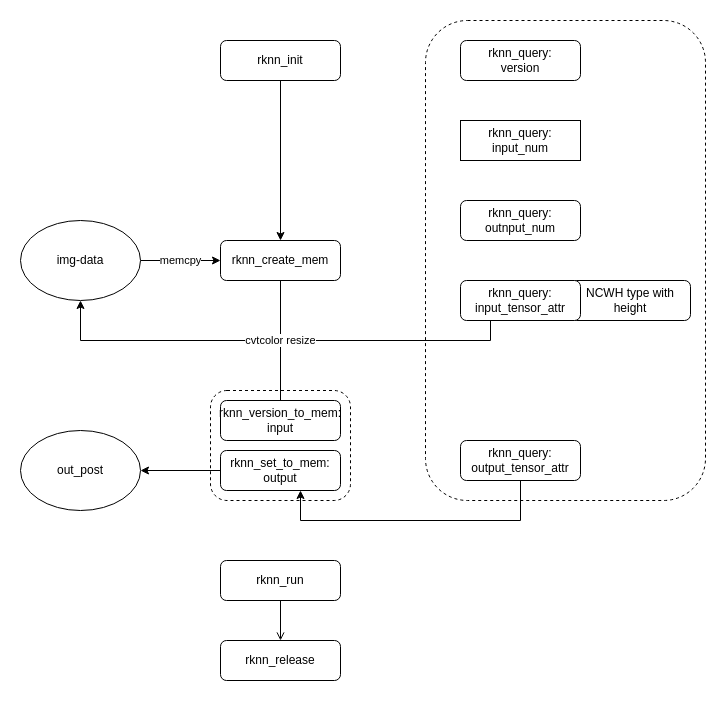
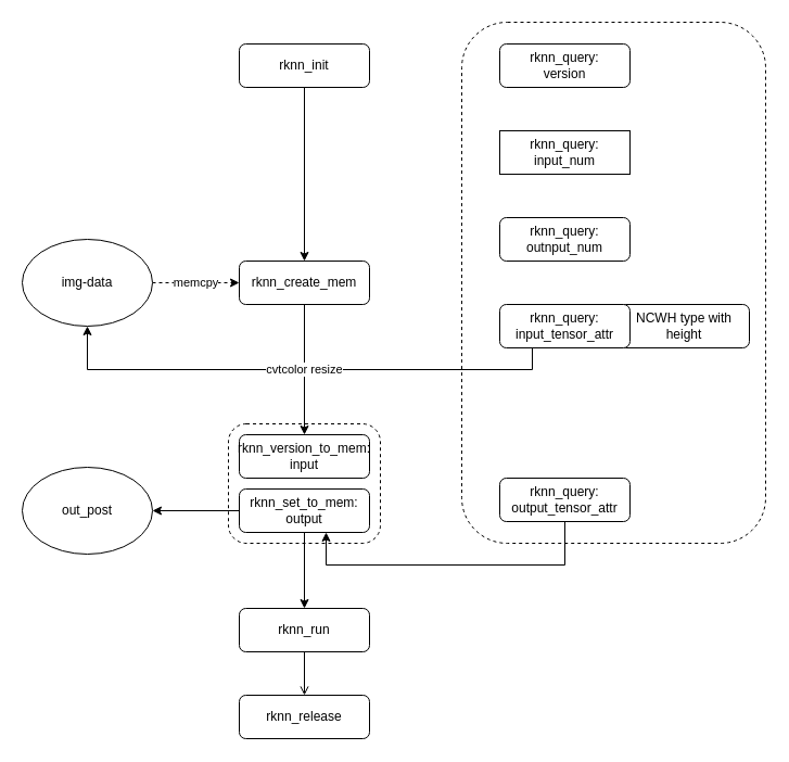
  <mxCell id="0" />
  <mxCell id="1" parent="0" />
  <mxCell id="2" value="" style="rounded=1;whiteSpace=wrap;html=1;dashed=1;" vertex="1" parent="1"><mxGeometry x="425" y="20" width="280" height="480" as="geometry" /></mxCell>
  <mxCell id="3" value="" style="rounded=1;whiteSpace=wrap;html=1;dashed=1;" vertex="1" parent="1"><mxGeometry x="210" y="390" width="140" height="110" as="geometry" /></mxCell>
  <mxCell id="4" value="" style="edgeStyle=orthogonalEdgeStyle;rounded=0;orthogonalLoop=1;jettySize=auto;html=1;" edge="1" parent="1" source="5" target="7"><mxGeometry relative="1" as="geometry" /></mxCell>
  <mxCell id="5" value="rknn_init" style="rounded=1;whiteSpace=wrap;html=1;" vertex="1" parent="1"><mxGeometry x="220" y="40" width="120" height="40" as="geometry" /></mxCell>
- <mxCell id="6" style="edgeStyle=orthogonalEdgeStyle;rounded=0;orthogonalLoop=1;jettySize=auto;html=1;entryX=0.5;entryY=0;entryDx=0;entryDy=0;endArrow=none;" edge="1" parent="1" source="7" target="18"><mxGeometry relative="1" as="geometry"><mxPoint x="280" y="390" as="targetPoint" /></mxGeometry></mxCell>
+ <mxCell id="6" style="edgeStyle=orthogonalEdgeStyle;rounded=0;orthogonalLoop=1;jettySize=auto;html=1;entryX=0.5;entryY=0;entryDx=0;entryDy=0;" edge="1" parent="1" source="7" target="18"><mxGeometry relative="1" as="geometry"><mxPoint x="280" y="390" as="targetPoint" /></mxGeometry></mxCell>
  <mxCell id="7" value="rknn_create_mem" style="rounded=1;whiteSpace=wrap;html=1;" vertex="1" parent="1"><mxGeometry x="220" y="240" width="120" height="40" as="geometry" /></mxCell>
  <mxCell id="8" value="rknn_query:&lt;br&gt;version" style="rounded=1;whiteSpace=wrap;html=1;" vertex="1" parent="1"><mxGeometry x="460" y="40" width="120" height="40" as="geometry" /></mxCell>
  <mxCell id="9" value="rknn_query:&lt;br&gt;input_num" style="whiteSpace=wrap;html=1;rounded=0;" vertex="1" parent="1"><mxGeometry x="460" y="120" width="120" height="40" as="geometry" /></mxCell>
- <mxCell id="10" value="&lt;span style=&quot;color: rgb(0, 0, 0); font-family: Helvetica; font-size: 11px; font-style: normal; font-variant-ligatures: normal; font-variant-caps: normal; font-weight: 400; letter-spacing: normal; orphans: 2; text-align: center; text-indent: 0px; text-transform: none; widows: 2; word-spacing: 0px; -webkit-text-stroke-width: 0px; background-color: rgb(255, 255, 255); text-decoration-thickness: initial; text-decoration-style: initial; text-decoration-color: initial; float: none; display: inline !important;&quot;&gt;memcpy&lt;/span&gt;" style="edgeStyle=orthogonalEdgeStyle;rounded=0;orthogonalLoop=1;jettySize=auto;html=1;" edge="1" parent="1" source="12" target="7"><mxGeometry relative="1" as="geometry" /></mxCell>
+ <mxCell id="10" value="&lt;span style=&quot;color: rgb(0, 0, 0); font-family: Helvetica; font-size: 11px; font-style: normal; font-variant-ligatures: normal; font-variant-caps: normal; font-weight: 400; letter-spacing: normal; orphans: 2; text-align: center; text-indent: 0px; text-transform: none; widows: 2; word-spacing: 0px; -webkit-text-stroke-width: 0px; background-color: rgb(255, 255, 255); text-decoration-thickness: initial; text-decoration-style: initial; text-decoration-color: initial; float: none; display: inline !important;&quot;&gt;memcpy&lt;/span&gt;" style="edgeStyle=orthogonalEdgeStyle;rounded=0;orthogonalLoop=1;jettySize=auto;html=1;dashed=1;" edge="1" parent="1" source="12" target="7"><mxGeometry relative="1" as="geometry" /></mxCell>
  <mxCell id="11" value="cvtcolor resize&lt;br&gt;" style="edgeStyle=orthogonalEdgeStyle;rounded=0;orthogonalLoop=1;jettySize=auto;html=1;exitX=0.25;exitY=1;exitDx=0;exitDy=0;" edge="1" parent="1" source="14" target="12"><mxGeometry x="-0.021" relative="1" as="geometry"><mxPoint x="490" y="290" as="sourcePoint" /><Array as="points"><mxPoint x="490" y="340" /><mxPoint x="80" y="340" /></Array><mxPoint as="offset" /></mxGeometry></mxCell>
  <mxCell id="12" value="img-data" style="ellipse;whiteSpace=wrap;html=1;" vertex="1" parent="1"><mxGeometry x="20" y="220" width="120" height="80" as="geometry" /></mxCell>
  <mxCell id="13" value="NCWH type with height" style="rounded=1;whiteSpace=wrap;html=1;" vertex="1" parent="1"><mxGeometry x="570" y="280" width="120" height="40" as="geometry" /></mxCell>
  <mxCell id="14" value="rknn_query:&lt;br&gt;input_tensor_attr" style="rounded=1;whiteSpace=wrap;html=1;" vertex="1" parent="1"><mxGeometry x="460" y="280" width="120" height="40" as="geometry" /></mxCell>
  <mxCell id="15" style="edgeStyle=orthogonalEdgeStyle;rounded=0;orthogonalLoop=1;jettySize=auto;html=1;" edge="1" parent="1" source="16" target="21"><mxGeometry relative="1" as="geometry"><mxPoint x="300" y="540" as="targetPoint" /><Array as="points"><mxPoint x="520" y="520" /><mxPoint x="300" y="520" /></Array></mxGeometry></mxCell>
  <mxCell id="16" value="rknn_query:&lt;br&gt;output_tensor_attr" style="rounded=1;whiteSpace=wrap;html=1;" vertex="1" parent="1"><mxGeometry x="460" y="440" width="120" height="40" as="geometry" /></mxCell>
  <mxCell id="17" value="rknn_query:&lt;br&gt;outnput_num" style="rounded=1;whiteSpace=wrap;html=1;" vertex="1" parent="1"><mxGeometry x="460" y="200" width="120" height="40" as="geometry" /></mxCell>
  <mxCell id="18" value="rknn_version_to_mem:&lt;br&gt;input" style="rounded=1;whiteSpace=wrap;html=1;" vertex="1" parent="1"><mxGeometry x="220" y="400" width="120" height="40" as="geometry" /></mxCell>
+ <mxCell id="19" style="edgeStyle=orthogonalEdgeStyle;rounded=0;orthogonalLoop=1;jettySize=auto;html=1;entryX=0.5;entryY=0;entryDx=0;entryDy=0;" edge="1" parent="1" source="21" target="22"><mxGeometry relative="1" as="geometry" /></mxCell>
  <mxCell id="20" style="edgeStyle=orthogonalEdgeStyle;rounded=0;orthogonalLoop=1;jettySize=auto;html=1;entryX=1;entryY=0.5;entryDx=0;entryDy=0;" edge="1" parent="1" source="21" target="25"><mxGeometry relative="1" as="geometry"><mxPoint x="130" y="470" as="targetPoint" /></mxGeometry></mxCell>
  <mxCell id="21" value="rknn_set_to_mem:&lt;br&gt;output" style="rounded=1;whiteSpace=wrap;html=1;" vertex="1" parent="1"><mxGeometry x="220" y="450" width="120" height="40" as="geometry" /></mxCell>
  <mxCell id="22" value="rknn_run" style="rounded=1;whiteSpace=wrap;html=1;" vertex="1" parent="1"><mxGeometry x="220" y="560" width="120" height="40" as="geometry" /></mxCell>
  <mxCell id="23" value="" style="edgeStyle=orthogonalEdgeStyle;rounded=0;orthogonalLoop=1;jettySize=auto;html=1;endArrow=open;" edge="1" parent="1" source="22" target="24"><mxGeometry relative="1" as="geometry" /></mxCell>
  <mxCell id="24" value="rknn_release" style="rounded=1;whiteSpace=wrap;html=1;" vertex="1" parent="1"><mxGeometry x="220" y="640" width="120" height="40" as="geometry" /></mxCell>
  <mxCell id="25" value="out_post" style="ellipse;whiteSpace=wrap;html=1;" vertex="1" parent="1"><mxGeometry x="20" y="430" width="120" height="80" as="geometry" /></mxCell>
